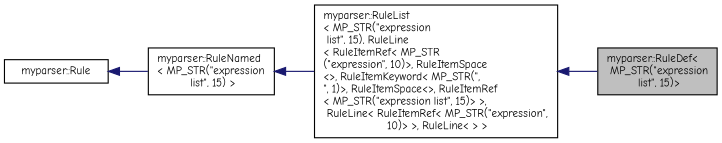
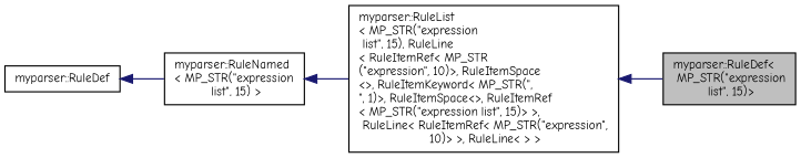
  digraph {
    rankdir=LR
    fontname="Comic Neue"
    node [color=black fillcolor=white fontname="Comic Neue" fontsize=10 shape=record style=filled]
    edge [color=midnightblue dir=back fontname="Comic Neue" fontsize=10 labelfontname=Helvetica labelfontsize=10 style=solid]
    n1 [fillcolor=grey75 fontcolor=black height=0.2 label="myparser::RuleDef\<\l MP_STR(\"expression\l list\", 15)\>" width=0.4]
    n2 [height=0.2 label="myparser::RuleList\l\< MP_STR(\"expression\l list\", 15), RuleLine\l\< RuleItemRef\< MP_STR\l(\"expression\", 10)\>, RuleItemSpace\l\<\>, RuleItemKeyword\< MP_STR(\",\l\", 1)\>, RuleItemSpace\<\>, RuleItemRef\l\< MP_STR(\"expression list\", 15)\> \>,\l RuleLine\< RuleItemRef\< MP_STR(\"expression\",\l 10)\> \>, RuleLine\<  \> \>" width=0.4]
    n3 [height=0.2 label="myparser::RuleNamed\l\< MP_STR(\"expression\l list\", 15) \>" width=0.4]
-   n4 [height=0.2 label="myparser::Rule" width=0.4]
+   n4 [height=0.2 label="myparser::RuleDef" width=0.4]
    n2 -> n1
    n3 -> n2
    n4 -> n3
  }
